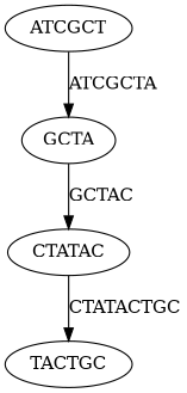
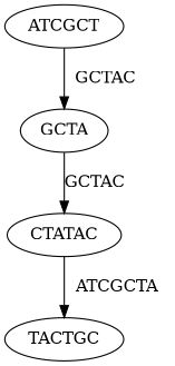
  digraph {
    GCTA
    CTATAC
    TACTGC
    ATCGCT
    GCTA -> CTATAC [label=GCTAC]
-   CTATAC -> TACTGC [label=CTATACTGC]
-   ATCGCT -> GCTA [label=ATCGCTA]
+   CTATAC -> TACTGC [label=ATCGCTA]
+   ATCGCT -> GCTA [label=GCTAC]
  }
